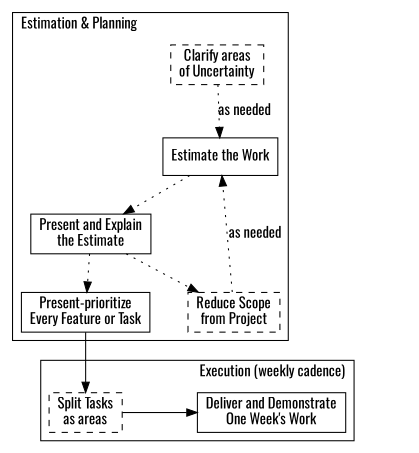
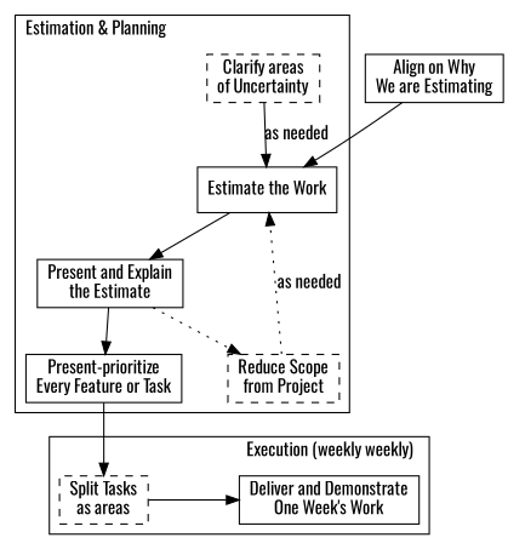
  digraph {
    fontname=Oswald
    nodesep=0.5
    rankdir=TB
    node [fontname=Oswald shape=rectangle]
    edge [fontname=Oswald]
    n1 [label="Estimate the Work"]
    n2 [label="Present and Explain\nthe Estimate"]
    n3 [label="Reduce Scope\nfrom Project" style=dashed]
    n4 [label="Clarify areas\nof Uncertainty" style=dashed]
    n5 [label="Present-prioritize\nEvery Feature or Task"]
    n6 [label="Split Tasks\nas areas" style=dashed]
    n7 [label="Deliver and Demonstrate\nOne Week's Work"]
+   n8 [label="Align on Why\nWe are Estimating"]
    subgraph cluster_1 {
      label="Estimation & Planning"
      labeljust=left
      n1
      n2
      n3
      n4
      n5
    }
    subgraph cluster_2 {
-     label="Execution (weekly cadence)"
+     label="Execution (weekly weekly)"
      labeljust=right
      subgraph sub_3 {
        label="Execution (weekly cadence)"
        labeljust=right
        rank=same
        n6
        n7
      }
    }
-   n1 -> n2 [style=dotted]
+   n1 -> n2
    n2 -> n3 [style=dotted]
-   n2 -> n5 [style=dotted]
+   n2 -> n5
    n3 -> n1 [label="as needed" style=dotted]
-   n4 -> n1 [label="as needed" style=dotted]
+   n4 -> n1 [label="as needed" style=solid]
    n5 -> n6
    n6 -> n7
+   n8 -> n1
  }
